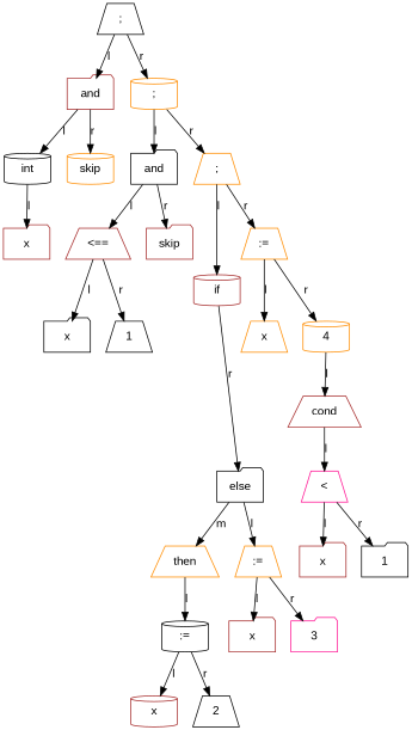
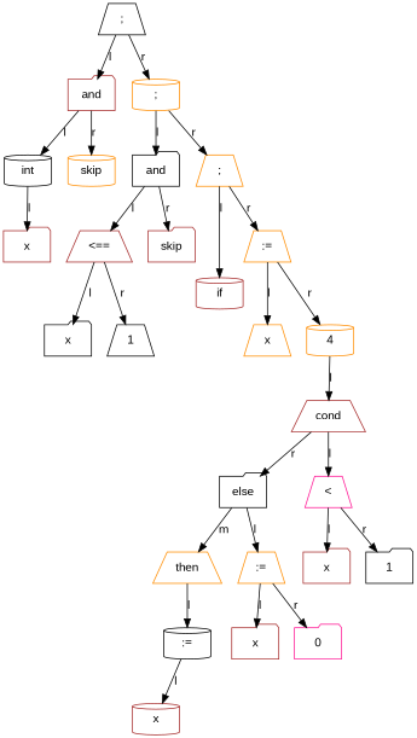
  digraph {
    fontname="Liberation Sans"
    node [color=black fontname="Liberation Sans" shape=trapezium]
    edge [fontname="Liberation Sans"]
    n1 [label=";"]
    n2 [color=brown label=and shape=folder]
    n3 [color=darkorange label=";" shape=cylinder]
    n4 [label=int shape=cylinder]
    n5 [color=darkorange label=skip shape=cylinder]
    n6 [label=and shape=folder]
    n7 [color=darkorange label=";"]
    n8 [color=brown label=x shape=folder]
    n9 [color=brown label="<=="]
    n10 [color=brown label=skip shape=folder]
    n11 [color=brown label=if shape=cylinder]
    n12 [color=darkorange label=":="]
    n13 [label=x shape=folder]
    n14 [label=1]
    n15 [label=else shape=folder]
    n16 [color=darkorange label=x]
    n17 [color=darkorange label=4 shape=cylinder]
    n18 [color=brown label=cond]
    n19 [color=deeppink label="<"]
    n20 [color=darkorange label=then]
    n21 [label=":=" shape=cylinder]
    n22 [color=darkorange label=":="]
    n23 [color=brown label=x shape=folder]
    n24 [label=1 shape=folder]
    n25 [color=brown label=x shape=cylinder]
-   n26 [label=2]
    n27 [color=brown label=x shape=folder]
-   n28 [color=deeppink label=3 shape=folder]
+   n28 [color=deeppink label=0 shape=folder]
    n1 -> n2 [label=l]
    n1 -> n3 [label=r]
    n2 -> n4 [label=l]
    n2 -> n5 [label=r]
    n3 -> n6 [label=l]
    n3 -> n7 [label=r]
    n4 -> n8 [label=l]
    n6 -> n9 [label=l]
    n6 -> n10 [label=r]
    n7 -> n11 [label=l]
    n7 -> n12 [label=r]
    n9 -> n13 [label=l]
    n9 -> n14 [label=r]
-   n11 -> n15 [label=r]
+   n18 -> n15 [label=r]
    n12 -> n16 [label=l]
    n12 -> n17 [label=r]
    n15 -> n20 [label=m]
    n15 -> n22 [label=l]
    n17 -> n18 [label=l]
    n18 -> n19 [label=l]
    n19 -> n23 [label=l]
    n19 -> n24 [label=r]
    n20 -> n21 [label=l]
    n21 -> n25 [label=l]
-   n21 -> n26 [label=r]
    n22 -> n27 [label=l]
    n22 -> n28 [label=r]
  }
